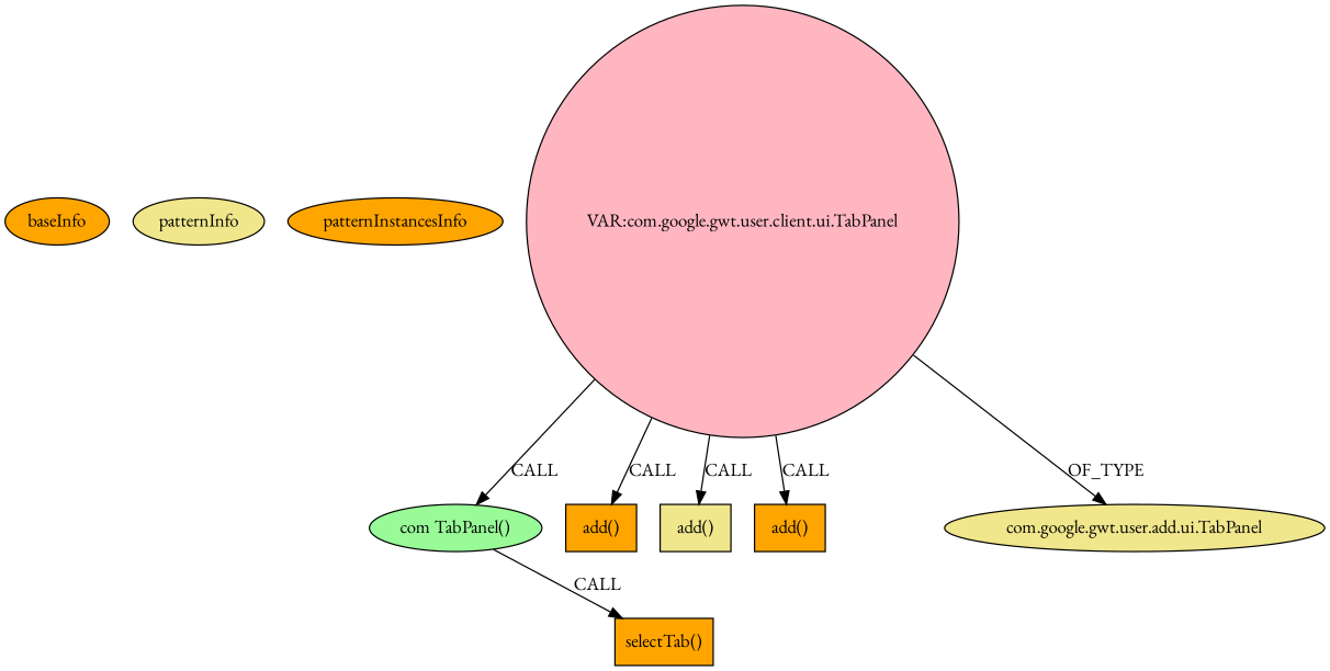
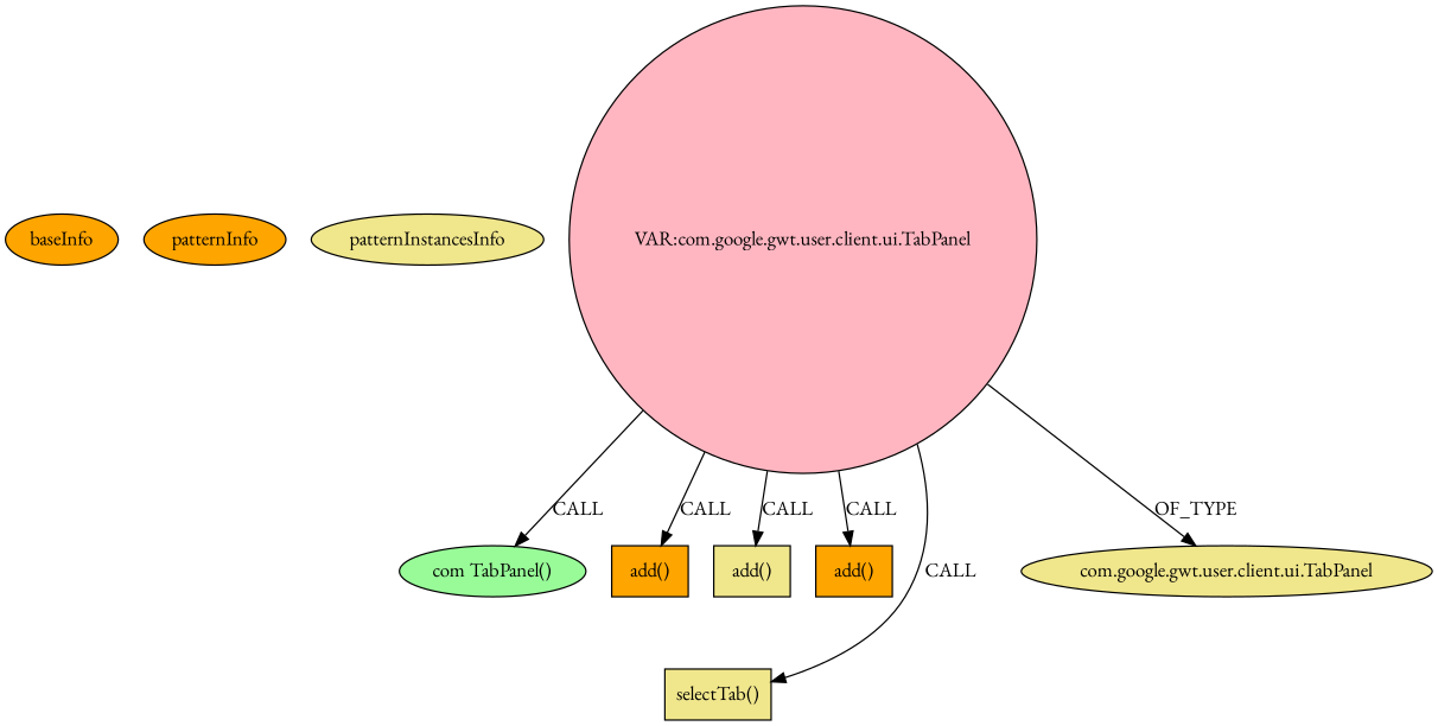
  digraph {
    fontname="EB Garamond"
    node [fillcolor=orange fontname="EB Garamond" style=filled isFrameworkType=false vertexType=INSIDE_CALL]
    edge [fontname="EB Garamond"]
    baseInfo [category=pattern graphId=1803 isAnonymous=false possibleRelation=false isFrameworkType="" vertexType=""]
-   patternInfo [fillcolor=khaki frequency=2.0 patternRootClient=null isFrameworkType="" vertexType=""]
-   patternInstancesInfo [0="akjava-GWT-Hangouts~/akjava-GWT-Hangouts/GWT-Hangouts-master/apps/hangout-test/src/com/akjava/gwt/hangout/test2/client/Test2.java~Test2~529" 1="MainMain-ChatCafeine~/MainMain-ChatCafeine/ChatCafeine-master/ChatCafeine/src/sources/client/vue/ApplicationPanel.java~ApplicationPanel~197" isFrameworkType="" vertexType=""]
+   patternInfo [frequency=2.0 patternRootClient=null isFrameworkType="" vertexType=""]
+   patternInstancesInfo [0="akjava-GWT-Hangouts~/akjava-GWT-Hangouts/GWT-Hangouts-master/apps/hangout-test/src/com/akjava/gwt/hangout/test2/client/Test2.java~Test2~529" 1="MainMain-ChatCafeine~/MainMain-ChatCafeine/ChatCafeine-master/ChatCafeine/src/sources/client/vue/ApplicationPanel.java~ApplicationPanel~197" fillcolor=khaki isFrameworkType="" vertexType=""]
    n4 [fillcolor=palegreen label="com TabPanel()" vertexType=CONSTRUCTOR_CALL]
    n5 [fillcolor=lightpink label="VAR:com.google.gwt.user.client.ui.TabPanel" shape=circle vertexType=VARIABLE_EXPRESION]
    n6 [label="add()" shape=box]
    n7 [fillcolor=khaki label="add()" shape=box]
    n8 [label="add()" shape=box]
-   n9 [label="selectTab()" shape=box]
-   n10 [fillcolor=khaki label="com.google.gwt.user.add.ui.TabPanel" vertexType=FRAMEWORK_CLASS_TYPE]
+   n9 [fillcolor=khaki label="selectTab()" shape=box]
+   n10 [fillcolor=khaki label="com.google.gwt.user.client.ui.TabPanel" vertexType=FRAMEWORK_CLASS_TYPE]
    n5 -> n4 [label=CALL]
    n5 -> n6 [label=CALL]
    n5 -> n7 [label=CALL]
    n5 -> n8 [label=CALL]
-   n4 -> n9 [label=CALL]
+   n5 -> n9 [label=CALL]
    n5 -> n10 [label=OF_TYPE]
  }
